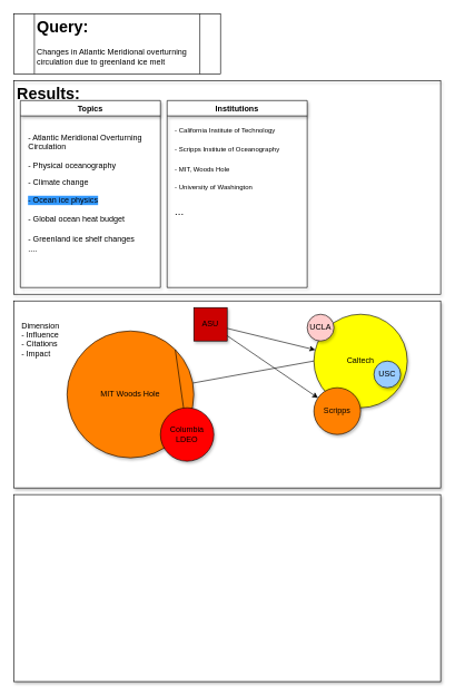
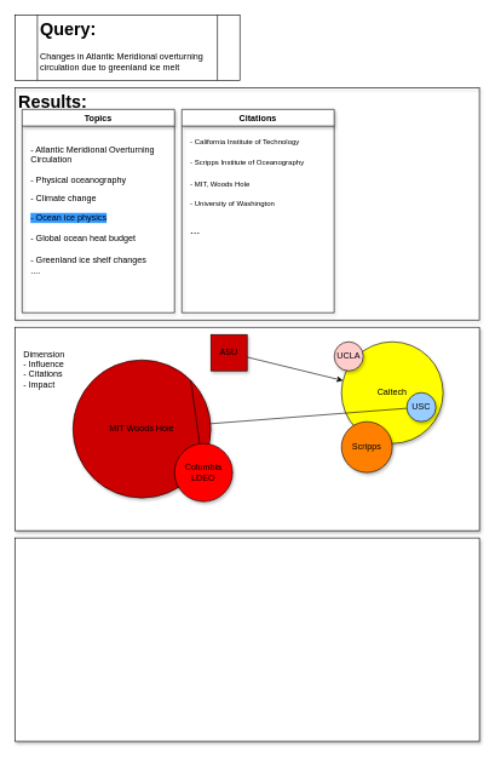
  <mxCell id="0" />
  <mxCell id="1" parent="0" />
  <mxCell id="2" value="" style="shape=process;whiteSpace=wrap;html=1;backgroundOutline=1;" vertex="1" parent="1"><mxGeometry x="20" y="20" width="310" height="90" as="geometry" /></mxCell>
  <mxCell id="3" value="&lt;h1&gt;Query:&lt;/h1&gt;&lt;div&gt;Changes in Atlantic Meridional overturning circulation due to greenland ice melt&lt;br&gt;&lt;/div&gt;" style="text;html=1;strokeColor=none;fillColor=none;spacing=5;spacingTop=-20;whiteSpace=wrap;overflow=hidden;rounded=0;" vertex="1" parent="1"><mxGeometry x="50" y="20" width="250" height="90" as="geometry" /></mxCell>
  <mxCell id="4" value="&lt;h1&gt;Results:&lt;/h1&gt;" style="text;html=1;strokeColor=#000000;fillColor=none;spacing=5;spacingTop=-20;whiteSpace=wrap;overflow=hidden;rounded=0;shadow=1;" vertex="1" parent="1"><mxGeometry x="20" y="120" width="640" height="320" as="geometry" /></mxCell>
  <mxCell id="5" value="Topics" style="swimlane;shadow=1;strokeColor=#000000;" vertex="1" parent="1"><mxGeometry x="30" y="150" width="210" height="280" as="geometry" /></mxCell>
  <mxCell id="6" value="&lt;p&gt;- Atlantic Meridional Overturning Circulation&lt;/p&gt;&lt;p&gt;- Physical oceanography&lt;/p&gt;&lt;p&gt;- Climate change&lt;/p&gt;&lt;div&gt;&lt;span style=&quot;background-color: rgb(51 , 153 , 255)&quot;&gt;- Ocean ice physics&lt;/span&gt;&lt;/div&gt;&lt;div&gt;&lt;br&gt;&lt;/div&gt;&lt;div&gt;- Global ocean heat budget&lt;/div&gt;&lt;div&gt;&lt;br&gt;&lt;/div&gt;&lt;div&gt;- Greenland ice shelf changes&lt;/div&gt;&lt;div&gt;....&lt;br&gt;&lt;/div&gt;" style="text;whiteSpace=wrap;html=1;" vertex="1" parent="1"><mxGeometry x="40" y="180" width="180" height="250" as="geometry" /></mxCell>
- <mxCell id="7" value="Institutions" style="swimlane;shadow=1;strokeColor=#000000;" vertex="1" parent="1"><mxGeometry x="250" y="150" width="210" height="280" as="geometry" /></mxCell>
+ <mxCell id="7" value="Citations" style="swimlane;shadow=1;strokeColor=#000000;" vertex="1" parent="1"><mxGeometry x="250" y="150" width="210" height="280" as="geometry" /></mxCell>
  <mxCell id="8" value="&lt;div&gt;&lt;font style=&quot;font-size: 10px&quot;&gt;- California Institute of Technology&lt;br&gt;&lt;/font&gt;&lt;/div&gt;&lt;div&gt;&lt;font style=&quot;font-size: 10px&quot;&gt;&lt;br&gt;&lt;/font&gt;&lt;/div&gt;&lt;div&gt;&lt;font style=&quot;font-size: 10px&quot;&gt;- Scripps Institute of Oceanography&lt;/font&gt;&lt;/div&gt;&lt;div&gt;&lt;font style=&quot;font-size: 10px&quot;&gt;&lt;br&gt;&lt;/font&gt;&lt;/div&gt;&lt;div&gt;&lt;font style=&quot;font-size: 10px&quot;&gt;- MIT, Woods Hole&lt;/font&gt;&lt;/div&gt;&lt;div&gt;&lt;font style=&quot;font-size: 10px&quot;&gt;&lt;br&gt;&lt;/font&gt;&lt;/div&gt;&lt;div&gt;&lt;font style=&quot;font-size: 10px&quot;&gt;- University of Washington&lt;/font&gt;&lt;/div&gt;&lt;div&gt;&lt;font size=&quot;3&quot;&gt;&lt;br&gt;&lt;/font&gt;&lt;/div&gt;&lt;div&gt;&lt;font size=&quot;3&quot;&gt;...&lt;br&gt;&lt;/font&gt;&lt;/div&gt;" style="text;whiteSpace=wrap;html=1;" vertex="1" parent="1"><mxGeometry x="260" y="180" width="200" height="250" as="geometry" /></mxCell>
  <mxCell id="9" value="" style="rounded=0;whiteSpace=wrap;html=1;shadow=1;strokeColor=#000000;" vertex="1" parent="1"><mxGeometry x="20" y="450" width="640" height="280" as="geometry" /></mxCell>
  <mxCell id="10" value="&lt;div&gt;Dimension&lt;/div&gt;&lt;div&gt;- Influence&lt;/div&gt;&lt;div&gt;- Citations&lt;/div&gt;&lt;div&gt;- Impact&lt;/div&gt;&lt;div&gt;&lt;br&gt;&lt;/div&gt;" style="text;html=1;strokeColor=none;fillColor=none;align=left;verticalAlign=middle;whiteSpace=wrap;rounded=0;shadow=1;" vertex="1" parent="1"><mxGeometry x="30" y="460" width="160" height="110" as="geometry" /></mxCell>
  <mxCell id="11" value="Caltech" style="ellipse;whiteSpace=wrap;html=1;aspect=fixed;shadow=1;strokeColor=#000000;fillColor=#FFFF00;" vertex="1" parent="1"><mxGeometry x="470" y="470" width="140" height="140" as="geometry" /></mxCell>
  <mxCell id="12" value="UCLA" style="ellipse;whiteSpace=wrap;html=1;aspect=fixed;shadow=1;strokeColor=#000000;fillColor=#FFCCCC;" vertex="1" parent="1"><mxGeometry x="460" y="470" width="40" height="40" as="geometry" /></mxCell>
  <mxCell id="13" value="USC" style="ellipse;whiteSpace=wrap;html=1;aspect=fixed;shadow=1;strokeColor=#000000;fillColor=#99CCFF;" vertex="1" parent="1"><mxGeometry x="560" y="540" width="40" height="40" as="geometry" /></mxCell>
  <mxCell id="14" value="Scripps" style="ellipse;whiteSpace=wrap;html=1;aspect=fixed;shadow=1;strokeColor=#000000;fillColor=#FF8000;" vertex="1" parent="1"><mxGeometry x="470" y="580" width="70" height="70" as="geometry" /></mxCell>
- <mxCell id="15" value="" style="endArrow=none;html=1;entryX=0;entryY=0.5;entryDx=0;entryDy=0;" edge="1" parent="1" source="16" target="11"><mxGeometry width="50" height="50" relative="1" as="geometry"><mxPoint x="340" y="410" as="sourcePoint" /><mxPoint x="390" y="360" as="targetPoint" /></mxGeometry></mxCell>
- <mxCell id="16" value="MIT Woods Hole" style="ellipse;whiteSpace=wrap;html=1;aspect=fixed;shadow=1;strokeColor=#000000;fillColor=#FF8000;" vertex="1" parent="1"><mxGeometry x="100" y="495" width="190" height="190" as="geometry" /></mxCell>
+ <mxCell id="15" value="" style="endArrow=none;html=1;" edge="1" parent="1" source="16" target="13"><mxGeometry width="50" height="50" relative="1" as="geometry"><mxPoint x="340" y="410" as="sourcePoint" /><mxPoint x="390" y="360" as="targetPoint" /></mxGeometry></mxCell>
+ <mxCell id="16" value="MIT Woods Hole" style="ellipse;whiteSpace=wrap;html=1;aspect=fixed;shadow=1;strokeColor=#000000;fillColor=#cc0000;" vertex="1" parent="1"><mxGeometry x="100" y="495" width="190" height="190" as="geometry" /></mxCell>
  <mxCell id="17" value="" style="endArrow=none;html=1;exitX=1;exitY=0;exitDx=0;exitDy=0;" edge="1" parent="1" source="16" target="18"><mxGeometry width="50" height="50" relative="1" as="geometry"><mxPoint x="380" y="530" as="sourcePoint" /><mxPoint x="430" y="480" as="targetPoint" /></mxGeometry></mxCell>
  <mxCell id="18" value="Columbia LDEO" style="ellipse;whiteSpace=wrap;html=1;aspect=fixed;shadow=1;strokeColor=#000000;fillColor=#FF0000;" vertex="1" parent="1"><mxGeometry x="240" y="610" width="80" height="80" as="geometry" /></mxCell>
  <mxCell id="19" value="" style="rounded=0;whiteSpace=wrap;html=1;shadow=1;strokeColor=#000000;" vertex="1" parent="1"><mxGeometry x="20" y="740" width="640" height="280" as="geometry" /></mxCell>
  <mxCell id="20" value="ASU" style="whiteSpace=wrap;html=1;aspect=fixed;shadow=1;strokeColor=#000000;fillColor=#CC0000;rounded=0;" vertex="1" parent="1"><mxGeometry x="290" y="460" width="50" height="50" as="geometry" /></mxCell>
  <mxCell id="21" value="" style="endArrow=classic;html=1;" edge="1" parent="1" source="20" target="11"><mxGeometry width="50" height="50" relative="1" as="geometry"><mxPoint x="370" y="540" as="sourcePoint" /><mxPoint x="420" y="490" as="targetPoint" /></mxGeometry></mxCell>
- <mxCell id="22" value="" style="endArrow=classic;html=1;" edge="1" parent="1" source="20" target="14"><mxGeometry width="50" height="50" relative="1" as="geometry"><mxPoint x="400" y="610" as="sourcePoint" /><mxPoint x="450" y="560" as="targetPoint" /></mxGeometry></mxCell>
